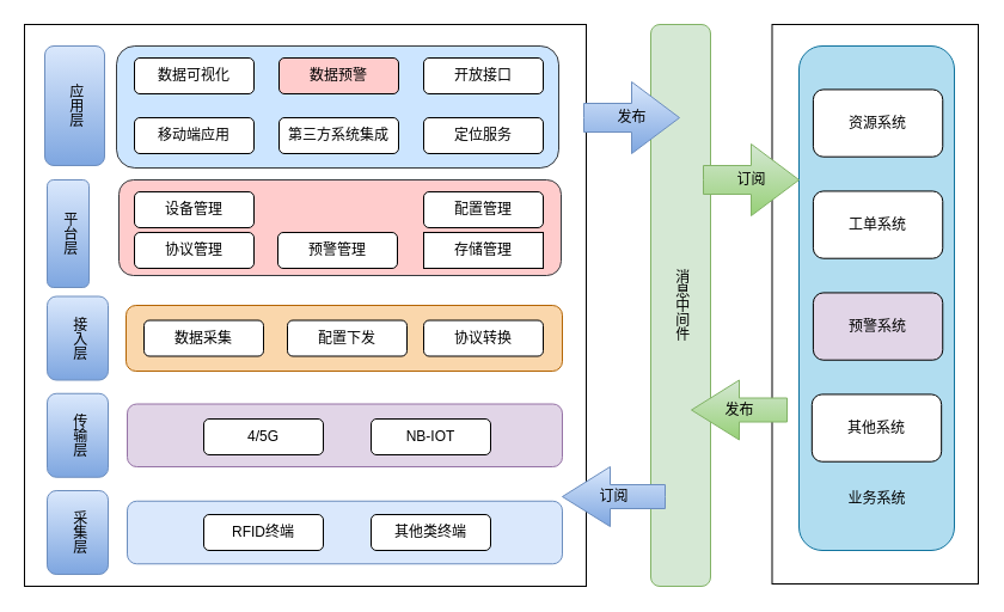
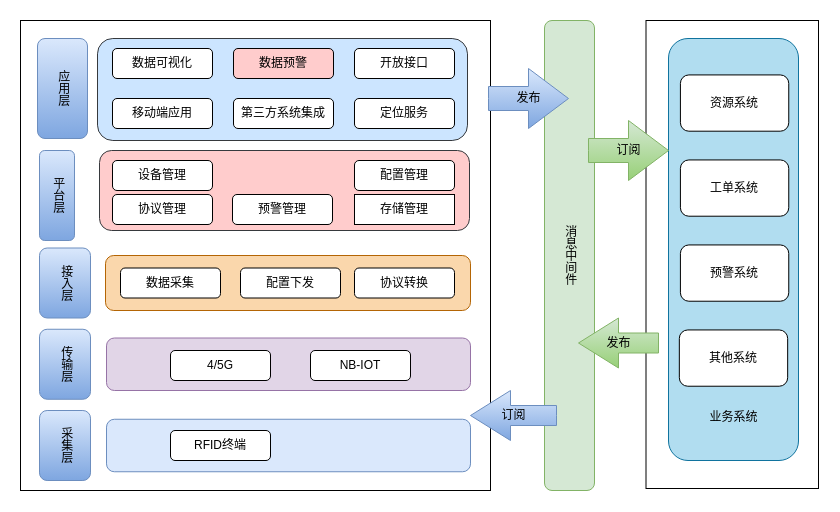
  <mxCell id="0" />
  <mxCell id="1" parent="0" />
  <mxCell id="2" value="" style="rounded=0;whiteSpace=wrap;html=1;" vertex="1" parent="1"><mxGeometry x="20" y="20" width="470" height="470" as="geometry" /></mxCell>
  <mxCell id="3" value="应用层" style="rounded=1;whiteSpace=wrap;html=1;fillColor=#dae8fc;strokeColor=#6c8ebf;verticalAlign=middle;textDirection=vertical-lr;gradientColor=#7ea6e0;" vertex="1" parent="1"><mxGeometry x="37" y="38" width="50" height="100" as="geometry" /></mxCell>
  <mxCell id="4" value="" style="rounded=1;whiteSpace=wrap;html=1;fillColor=#cce5ff;strokeColor=#36393d;" vertex="1" parent="1"><mxGeometry x="97" y="38" width="370" height="102" as="geometry" /></mxCell>
  <mxCell id="5" value="数据可视化" style="rounded=1;whiteSpace=wrap;html=1;" vertex="1" parent="1"><mxGeometry x="112" y="48" width="100" height="30" as="geometry" /></mxCell>
  <mxCell id="6" value="数据预警" style="rounded=1;whiteSpace=wrap;html=1;fillColor=#ffcccc;" vertex="1" parent="1"><mxGeometry x="233" y="48" width="100" height="30" as="geometry" /></mxCell>
  <mxCell id="7" value="开放接口" style="rounded=1;whiteSpace=wrap;html=1;" vertex="1" parent="1"><mxGeometry x="354" y="48" width="100" height="30" as="geometry" /></mxCell>
  <mxCell id="8" value="移动端应用" style="rounded=1;whiteSpace=wrap;html=1;" vertex="1" parent="1"><mxGeometry x="112" y="98" width="100" height="30" as="geometry" /></mxCell>
  <mxCell id="9" value="第三方系统集成" style="rounded=1;whiteSpace=wrap;html=1;" vertex="1" parent="1"><mxGeometry x="233" y="98" width="100" height="30" as="geometry" /></mxCell>
  <mxCell id="10" value="定位服务" style="rounded=1;whiteSpace=wrap;html=1;" vertex="1" parent="1"><mxGeometry x="354" y="98" width="100" height="30" as="geometry" /></mxCell>
  <mxCell id="11" value="平台层" style="rounded=1;whiteSpace=wrap;html=1;fillColor=#dae8fc;strokeColor=#6c8ebf;verticalAlign=middle;textDirection=vertical-lr;gradientColor=#7ea6e0;" vertex="1" parent="1"><mxGeometry x="39" y="150" width="35" height="90" as="geometry" /></mxCell>
  <mxCell id="12" value="" style="rounded=1;whiteSpace=wrap;html=1;fillColor=#ffcccc;strokeColor=#36393d;" vertex="1" parent="1"><mxGeometry x="99" y="150" width="370" height="80" as="geometry" /></mxCell>
  <mxCell id="13" value="设备管理" style="rounded=1;whiteSpace=wrap;html=1;" vertex="1" parent="1"><mxGeometry x="112" y="160" width="100" height="30" as="geometry" /></mxCell>
  <mxCell id="14" value="配置管理" style="rounded=1;whiteSpace=wrap;html=1;" vertex="1" parent="1"><mxGeometry x="354" y="160" width="100" height="30" as="geometry" /></mxCell>
  <mxCell id="15" value="接入层" style="rounded=1;whiteSpace=wrap;html=1;fillColor=#dae8fc;strokeColor=#6c8ebf;verticalAlign=middle;textDirection=vertical-lr;gradientColor=#7ea6e0;" vertex="1" parent="1"><mxGeometry x="39" y="247.5" width="51" height="70" as="geometry" /></mxCell>
  <mxCell id="16" value="" style="rounded=1;whiteSpace=wrap;html=1;fillColor=#fad7ac;strokeColor=#b46504;" vertex="1" parent="1"><mxGeometry x="105" y="255" width="365" height="55" as="geometry" /></mxCell>
  <mxCell id="17" value="数据采集" style="rounded=1;whiteSpace=wrap;html=1;" vertex="1" parent="1"><mxGeometry x="120" y="267.5" width="100" height="30" as="geometry" /></mxCell>
  <mxCell id="18" value="配置下发" style="rounded=1;whiteSpace=wrap;html=1;" vertex="1" parent="1"><mxGeometry x="240" y="267.5" width="100" height="30" as="geometry" /></mxCell>
  <mxCell id="19" value="协议转换" style="rounded=1;whiteSpace=wrap;html=1;" vertex="1" parent="1"><mxGeometry x="354" y="267.5" width="100" height="30" as="geometry" /></mxCell>
  <mxCell id="20" value="" style="group" vertex="1" connectable="0" parent="1"><mxGeometry x="668" y="38" width="150" height="450" as="geometry" /></mxCell>
  <mxCell id="21" value="" style="rounded=0;whiteSpace=wrap;html=1;" vertex="1" parent="20"><mxGeometry x="-22.5" y="-18" width="172.5" height="468" as="geometry" /></mxCell>
  <mxCell id="22" value="" style="rounded=1;whiteSpace=wrap;html=1;fillColor=#b1ddf0;strokeColor=#10739e;" vertex="1" parent="20"><mxGeometry width="130" height="422.0" as="geometry" /></mxCell>
  <mxCell id="23" value="资源系统" style="rounded=1;whiteSpace=wrap;html=1;" vertex="1" parent="20"><mxGeometry x="11.917" y="36.426" width="108.333" height="56.267" as="geometry" /></mxCell>
  <mxCell id="24" value="工单系统" style="rounded=1;whiteSpace=wrap;html=1;" vertex="1" parent="20"><mxGeometry x="11.917" y="121.439" width="108.333" height="56.267" as="geometry" /></mxCell>
  <mxCell id="25" value="业务系统" style="text;html=1;align=center;verticalAlign=middle;whiteSpace=wrap;rounded=0;" vertex="1" parent="20"><mxGeometry x="32.5" y="350.729" width="65" height="56.267" as="geometry" /></mxCell>
- <mxCell id="26" value="预警系统" style="rounded=1;whiteSpace=wrap;html=1;fillColor=#e1d5e7;" vertex="1" parent="20"><mxGeometry x="11.917" y="206.447" width="108.333" height="56.267" as="geometry" /></mxCell>
+ <mxCell id="26" value="预警系统" style="rounded=1;whiteSpace=wrap;html=1;" vertex="1" parent="20"><mxGeometry x="11.917" y="206.447" width="108.333" height="56.267" as="geometry" /></mxCell>
  <mxCell id="27" value="其他系统" style="rounded=1;whiteSpace=wrap;html=1;" vertex="1" parent="20"><mxGeometry x="10.83" y="291.453" width="108.333" height="56.267" as="geometry" /></mxCell>
  <mxCell id="28" value="传输层" style="rounded=1;whiteSpace=wrap;html=1;fillColor=#dae8fc;strokeColor=#6c8ebf;verticalAlign=middle;textDirection=vertical-lr;gradientColor=#7ea6e0;" vertex="1" parent="1"><mxGeometry x="39" y="328.75" width="51" height="70" as="geometry" /></mxCell>
  <mxCell id="29" value="" style="rounded=1;whiteSpace=wrap;html=1;fillColor=#e1d5e7;strokeColor=#9673a6;" vertex="1" parent="1"><mxGeometry x="106" y="337.5" width="364" height="52.5" as="geometry" /></mxCell>
  <mxCell id="30" value="4/5G" style="rounded=1;whiteSpace=wrap;html=1;" vertex="1" parent="1"><mxGeometry x="170" y="350" width="100" height="30" as="geometry" /></mxCell>
  <mxCell id="31" value="NB-IOT" style="rounded=1;whiteSpace=wrap;html=1;" vertex="1" parent="1"><mxGeometry x="310" y="350" width="100" height="30" as="geometry" /></mxCell>
  <mxCell id="32" value="协议管理" style="rounded=1;whiteSpace=wrap;html=1;" vertex="1" parent="1"><mxGeometry x="112" y="194" width="100" height="30" as="geometry" /></mxCell>
  <mxCell id="33" value="预警管理" style="rounded=1;whiteSpace=wrap;html=1;" vertex="1" parent="1"><mxGeometry x="232" y="194" width="100" height="30" as="geometry" /></mxCell>
  <mxCell id="34" value="存储管理" style="whiteSpace=wrap;html=1;rounded=0;" vertex="1" parent="1"><mxGeometry x="354" y="194" width="100" height="30" as="geometry" /></mxCell>
  <mxCell id="35" value="采集层" style="rounded=1;whiteSpace=wrap;html=1;fillColor=#dae8fc;strokeColor=#6c8ebf;verticalAlign=middle;textDirection=vertical-lr;gradientColor=#7ea6e0;" vertex="1" parent="1"><mxGeometry x="39" y="410" width="51" height="70" as="geometry" /></mxCell>
  <mxCell id="36" value="" style="rounded=1;whiteSpace=wrap;html=1;fillColor=#dae8fc;strokeColor=#6c8ebf;" vertex="1" parent="1"><mxGeometry x="106" y="418.75" width="364" height="52.5" as="geometry" /></mxCell>
  <mxCell id="37" value="RFID终端" style="rounded=1;whiteSpace=wrap;html=1;" vertex="1" parent="1"><mxGeometry x="170" y="430" width="100" height="30" as="geometry" /></mxCell>
- <mxCell id="38" value="其他类终端" style="rounded=1;whiteSpace=wrap;html=1;" vertex="1" parent="1"><mxGeometry x="310" y="430" width="100" height="30" as="geometry" /></mxCell>
  <mxCell id="39" value="消息中间件" style="rounded=1;whiteSpace=wrap;html=1;textDirection=vertical-lr;fillColor=#d5e8d4;strokeColor=#82b366;" vertex="1" parent="1"><mxGeometry x="544" y="20" width="50" height="470" as="geometry" /></mxCell>
  <mxCell id="40" value="发布" style="html=1;shadow=0;dashed=0;align=center;verticalAlign=middle;shape=mxgraph.arrows2.arrow;dy=0.6;dx=40;notch=0;fillColor=#dae8fc;strokeColor=#6c8ebf;gradientColor=#7ea6e0;" vertex="1" parent="1"><mxGeometry x="488" y="68" width="80" height="60" as="geometry" /></mxCell>
  <mxCell id="41" value="订阅" style="html=1;shadow=0;dashed=0;align=center;verticalAlign=middle;shape=mxgraph.arrows2.arrow;dy=0.6;dx=40;notch=0;fillColor=#d5e8d4;strokeColor=#82b366;gradientColor=#97d077;" vertex="1" parent="1"><mxGeometry x="588" y="120" width="80" height="60" as="geometry" /></mxCell>
  <mxCell id="42" value="发布" style="html=1;shadow=0;dashed=0;align=center;verticalAlign=middle;shape=mxgraph.arrows2.arrow;dy=0.6;dx=40;flipH=1;notch=0;fillColor=#d5e8d4;gradientColor=#97d077;strokeColor=#82b366;" vertex="1" parent="1"><mxGeometry x="578" y="317.5" width="80" height="50" as="geometry" /></mxCell>
  <mxCell id="43" value="订阅" style="html=1;shadow=0;dashed=0;align=center;verticalAlign=middle;shape=mxgraph.arrows2.arrow;dy=0.6;dx=40;flipH=1;notch=0;fillColor=#dae8fc;gradientColor=#7ea6e0;strokeColor=#6c8ebf;" vertex="1" parent="1"><mxGeometry x="470" y="390" width="86" height="50" as="geometry" /></mxCell>
